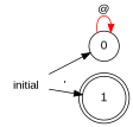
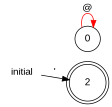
  digraph {
    fontname="Liberation Sans"
    rankdir=LR
    node [fontname="Liberation Sans"]
    edge [fontname="Liberation Sans"]
    0 [shape=circle]
-   1 [shape=doublecircle]
+   1 [shape=doublecircle label=2]
    initial [shape=plaintext]
    0 -> 0 [color=red label="@"]
-   initial -> 0
    initial -> 1 [label="'"]
  }
